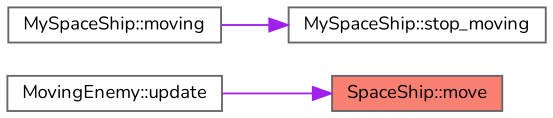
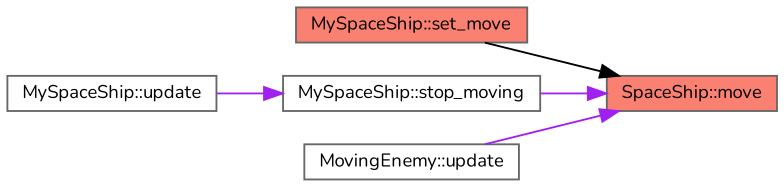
  digraph {
    fontname=Nunito
    rankdir=RL
    node [color=grey40 fillcolor=white fontname=Nunito fontsize=10 shape=box style=filled]
    edge [color=purple dir=back fontname=Nunito fontsize=10 labelfontname=Helvetica labelfontsize=10 style=solid]
    n1 [color=gray40 fillcolor=salmon fontcolor=black height=0.2 label="SpaceShip::move" width=0.4]
+   n2 [fillcolor=salmon height=0.2 label="MySpaceShip::set_move" width=0.4]
    n3 [height=0.2 label="MySpaceShip::stop_moving" width=0.4]
    n4 [height=0.2 label="MovingEnemy::update" width=0.4]
-   n5 [height=0.2 label="MySpaceShip::moving" width=0.4]
+   n5 [height=0.2 label="MySpaceShip::update" width=0.4]
+   n1 -> n2 [color=black]
+   n1 -> n3
    n1 -> n4
    n3 -> n5
  }
